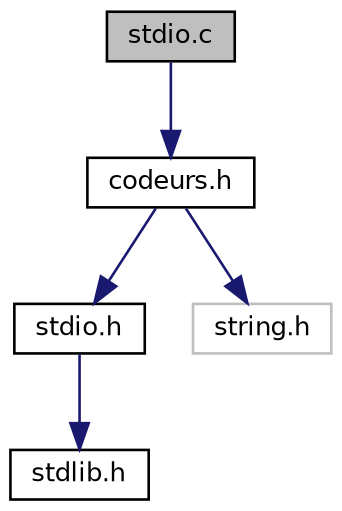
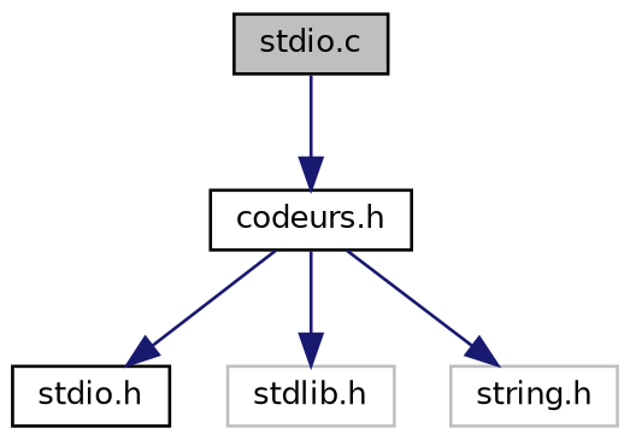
  digraph {
    node [color=black fillcolor=white fontname=Helvetica fontsize=10 shape=record style=filled]
    edge [color=midnightblue fontname=Helvetica fontsize=10 labelfontname=Helvetica labelfontsize=10 style=solid]
    n1 [fillcolor=grey75 fontcolor=black height=0.2 label="stdio.c" width=0.4]
    n2 [height=0.2 label="codeurs.h" width=0.4]
    n3 [height=0.2 label="stdio.h" width=0.4]
-   n4 [height=0.2 label="stdlib.h" width=0.4]
+   n4 [color=grey75 height=0.2 label="stdlib.h" width=0.4]
    n5 [color=grey75 height=0.2 label="string.h" width=0.4]
    n1 -> n2
    n2 -> n3
-   n3 -> n4
+   n2 -> n4
    n2 -> n5
  }
